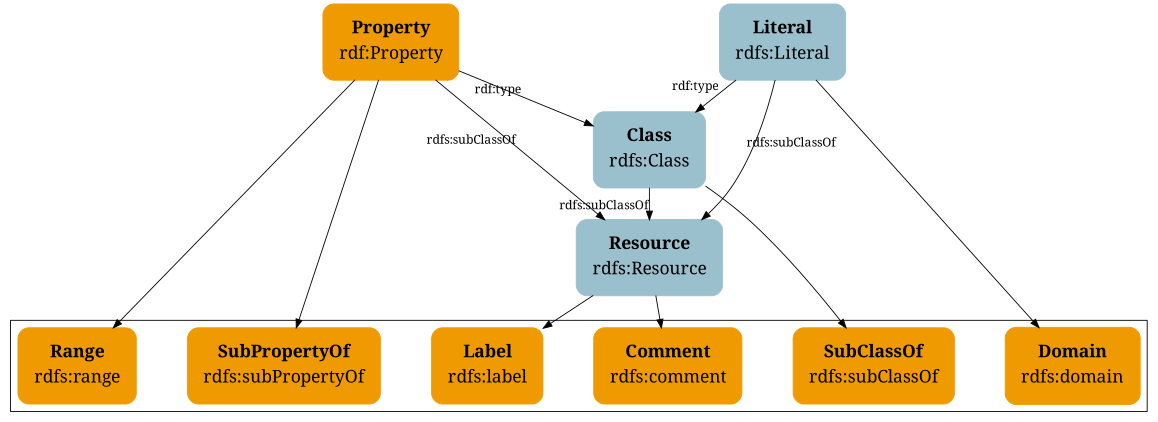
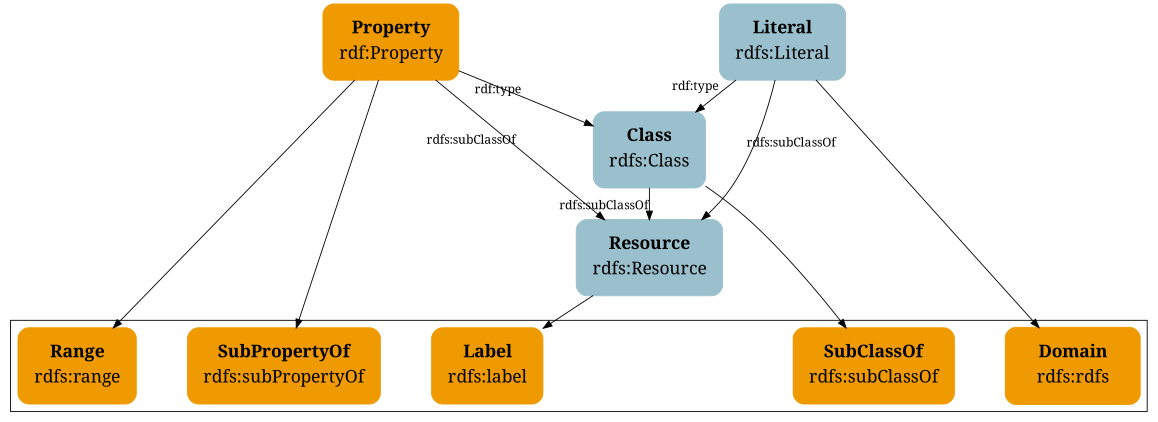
  digraph {
    fontname="Noto Serif"
    nodesep=0.8
    node [color=orange2 fontname="Noto Serif" fontsize=20 margin="0.2,0.2" shape=Mrecord style=filled]
    edge [fontname="Noto Serif"]
    n1 [label=<           <table border="0">             <tr>               <td><b>Label</b></td>             </tr>             <tr>               <td align="left">rdfs:label</td>             </tr>           </table>           >]
-   n2 [label=<           <table border="0">             <tr>               <td><b>Comment</b></td>             </tr>             <tr>               <td align="left">rdfs:comment</td>             </tr>           </table>           >]
-   n3 [label=<           <table border="0">             <tr>               <td><b>Domain</b></td>             </tr>             <tr>               <td align="left">rdfs:domain</td>             </tr>           </table>           >]
+   n3 [label=<           <table border="0">             <tr>               <td><b>Domain</b></td>             </tr>             <tr>               <td align="left">rdfs:rdfs</td>             </tr>           </table>           >]
    n4 [label=<           <table border="0">             <tr>               <td><b>Range</b></td>             </tr>             <tr>               <td align="left">rdfs:range</td>             </tr>           </table>           >]
    n5 [label=<           <table border="0">             <tr>               <td><b>SubClassOf</b></td>             </tr>             <tr>               <td align="left">rdfs:subClassOf</td>             </tr>           </table>           >]
    n6 [label=<           <table border="0">             <tr>               <td><b>SubPropertyOf</b></td>             </tr>                     <tr>           <td align="left">rdfs:subPropertyOf</td>         </tr>       </table>       >]
    n7 [color=lightblue3 label=<       <table border="0">         <tr>           <td><b>Resource</b></td>         </tr>         <tr>           <td align="left">rdfs:Resource</td>         </tr>       </table>       >]
    n8 [color=lightblue3 label=<       <table border="0">         <tr>           <td><b>Class</b></td>         </tr>         <tr>           <td align="left">rdfs:Class</td>         </tr>       </table>       >]
    n9 [label=<       <table border="0">         <tr>           <td><b>Property</b></td>         </tr>         <tr>           <td align="left">rdf:Property</td>         </tr>       </table>       >]
    n10 [color=lightblue3 label=<       <table border="0">         <tr>           <td><b>Literal</b></td>         </tr>         <tr>           <td align="left">rdfs:Literal</td>         </tr>       </table>       >]
    subgraph cluster_1 {
      n1
-     n2
      n3
      n4
      n5
      n6
    }
    n7 -> n1
-   n7 -> n2
    n8 -> n5
    n8 -> n7 [xlabel="rdfs:subClassOf"]
    n9 -> n4
    n9 -> n6
    n9 -> n7 [xlabel="rdfs:subClassOf"]
    n9 -> n8 [xlabel="rdf:type"]
    n10 -> n3
    n10 -> n7 [xlabel="rdfs:subClassOf"]
    n10 -> n8 [xlabel="rdf:type"]
  }
